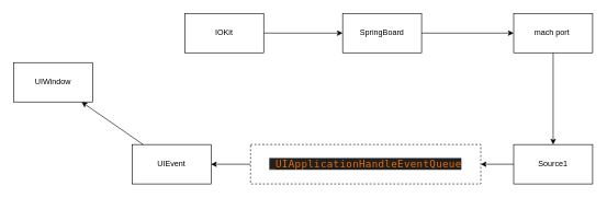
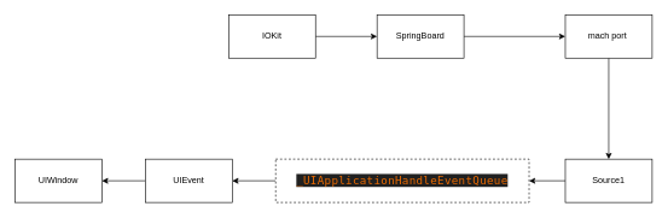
  <mxCell id="0" />
  <mxCell id="1" parent="0" />
  <mxCell id="2" value="" style="edgeStyle=none;html=1;" edge="1" parent="1" source="3" target="5"><mxGeometry relative="1" as="geometry" /></mxCell>
- <mxCell id="3" value="IOKit" style="whiteSpace=wrap;html=1;" vertex="1" parent="1"><mxGeometry x="280" y="20" width="120" height="60" as="geometry" /></mxCell>
+ <mxCell id="3" value="IOKit" style="whiteSpace=wrap;html=1;" vertex="1" parent="1"><mxGeometry x="315" y="20" width="120" height="60" as="geometry" /></mxCell>
  <mxCell id="4" value="" style="edgeStyle=none;html=1;" edge="1" parent="1" source="5" target="7"><mxGeometry relative="1" as="geometry" /></mxCell>
  <mxCell id="5" value="SpringBoard" style="whiteSpace=wrap;html=1;" vertex="1" parent="1"><mxGeometry x="520" y="20" width="120" height="60" as="geometry" /></mxCell>
  <mxCell id="6" value="" style="edgeStyle=none;html=1;" edge="1" parent="1" source="7" target="9"><mxGeometry relative="1" as="geometry" /></mxCell>
  <mxCell id="7" value="mach port&amp;nbsp;" style="whiteSpace=wrap;html=1;" vertex="1" parent="1"><mxGeometry x="780" y="20" width="120" height="60" as="geometry" /></mxCell>
  <mxCell id="8" value="" style="edgeStyle=none;html=1;" edge="1" parent="1" source="9" target="11"><mxGeometry relative="1" as="geometry" /></mxCell>
  <mxCell id="9" value="Source1" style="whiteSpace=wrap;html=1;" vertex="1" parent="1"><mxGeometry x="780" y="220" width="120" height="60" as="geometry" /></mxCell>
  <mxCell id="10" value="" style="edgeStyle=none;html=1;" edge="1" parent="1" source="11" target="13"><mxGeometry relative="1" as="geometry" /></mxCell>
  <mxCell id="11" value="&lt;span style=&quot;caret-color: rgb(233, 105, 0); color: rgb(233, 105, 0); font-family: monospace; font-size: 15.3px; letter-spacing: 0.544px; text-align: justify; background-color: rgb(32, 32, 32);&quot;&gt;_UIApplicationHandleEventQueue&lt;/span&gt;" style="whiteSpace=wrap;html=1;dashed=1;" vertex="1" parent="1"><mxGeometry x="380" y="220" width="350" height="60" as="geometry" /></mxCell>
  <mxCell id="12" value="" style="edgeStyle=none;html=1;" edge="1" parent="1" source="13" target="14"><mxGeometry relative="1" as="geometry" /></mxCell>
  <mxCell id="13" value="UIEvent" style="whiteSpace=wrap;html=1;" vertex="1" parent="1"><mxGeometry x="200" y="220" width="120" height="60" as="geometry" /></mxCell>
- <mxCell id="14" value="UIWindow" style="whiteSpace=wrap;html=1;" vertex="1" parent="1"><mxGeometry x="20" y="95" width="120" height="60" as="geometry" /></mxCell>
+ <mxCell id="14" value="UIWindow" style="whiteSpace=wrap;html=1;" vertex="1" parent="1"><mxGeometry x="20" y="220" width="120" height="60" as="geometry" /></mxCell>
